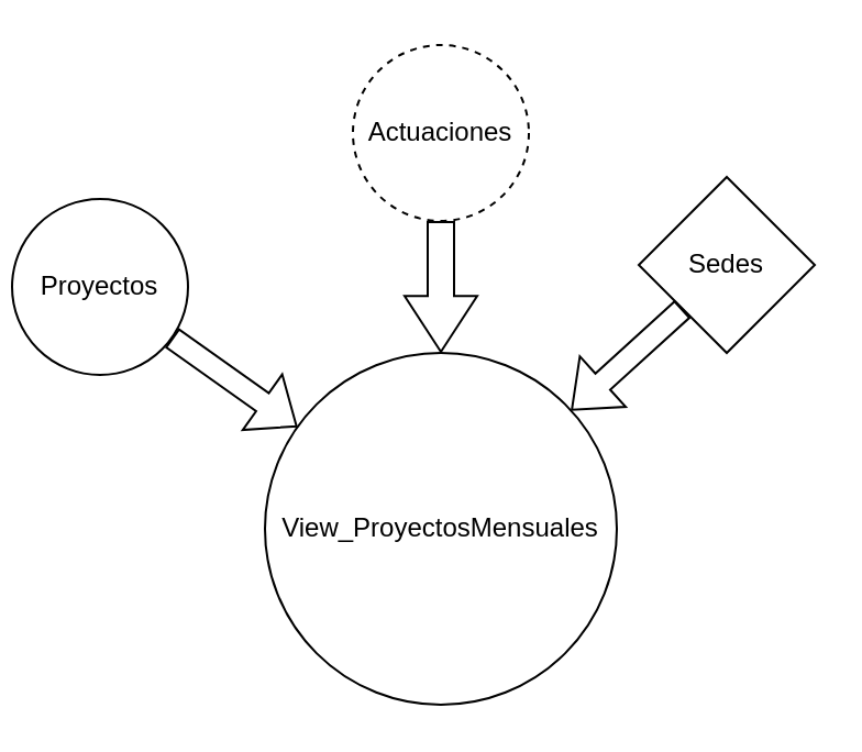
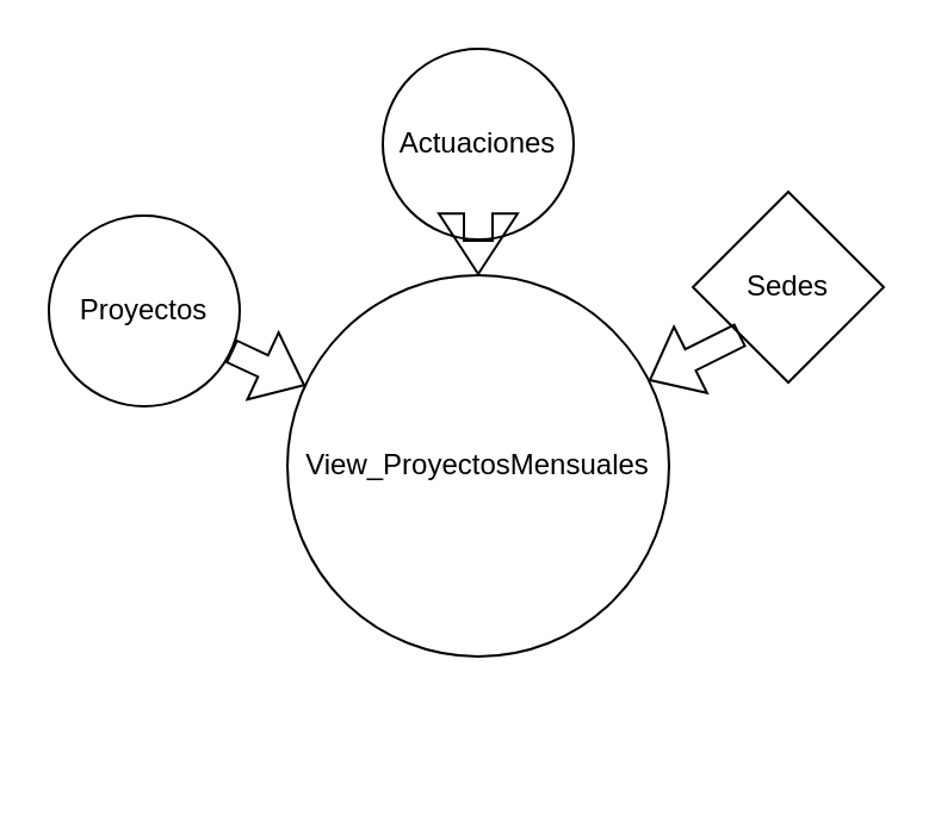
  <mxCell id="0" />
  <mxCell id="1" parent="0" />
- <mxCell id="2" value="View_ProyectosMensuales" style="ellipse;whiteSpace=wrap;html=1;aspect=fixed;" vertex="1" parent="1"><mxGeometry x="120" y="160" width="160" height="160" as="geometry" /></mxCell>
- <mxCell id="3" value="Proyectos" style="ellipse;whiteSpace=wrap;html=1;aspect=fixed;" vertex="1" parent="1"><mxGeometry x="5" y="90" width="80" height="80" as="geometry" /></mxCell>
- <mxCell id="4" value="Actuaciones" style="ellipse;whiteSpace=wrap;html=1;aspect=fixed;dashed=1;" vertex="1" parent="1"><mxGeometry x="160" y="20" width="80" height="80" as="geometry" /></mxCell>
+ <mxCell id="2" value="View_ProyectosMensuales" style="ellipse;whiteSpace=wrap;html=1;aspect=fixed;" vertex="1" parent="1"><mxGeometry x="120" y="115" width="160" height="160" as="geometry" /></mxCell>
+ <mxCell id="3" value="Proyectos" style="ellipse;whiteSpace=wrap;html=1;aspect=fixed;" vertex="1" parent="1"><mxGeometry x="20" y="90" width="80" height="80" as="geometry" /></mxCell>
+ <mxCell id="4" value="Actuaciones" style="ellipse;whiteSpace=wrap;html=1;aspect=fixed;" vertex="1" parent="1"><mxGeometry x="160" y="20" width="80" height="80" as="geometry" /></mxCell>
  <mxCell id="5" value="Sedes" style="rhombus;whiteSpace=wrap;html=1;aspect=fixed;" vertex="1" parent="1"><mxGeometry x="290" y="80" width="80" height="80" as="geometry" /></mxCell>
  <mxCell id="6" value="" style="shape=flexArrow;endArrow=classic;html=1;rounded=0;" edge="1" parent="1" source="3" target="2"><mxGeometry width="50" height="50" relative="1" as="geometry"><mxPoint x="0" y="210" as="sourcePoint" /><mxPoint x="100" y="190" as="targetPoint" /></mxGeometry></mxCell>
  <mxCell id="7" value="" style="shape=flexArrow;endArrow=classic;html=1;rounded=0;exitX=0.5;exitY=1;exitDx=0;exitDy=0;width=12;endSize=8.11;entryX=0.5;entryY=0;entryDx=0;entryDy=0;" edge="1" parent="1" source="4" target="2"><mxGeometry width="50" height="50" relative="1" as="geometry"><mxPoint x="220" y="120" as="sourcePoint" /><mxPoint x="200" y="150" as="targetPoint" /></mxGeometry></mxCell>
  <mxCell id="8" value="" style="shape=flexArrow;endArrow=classic;html=1;rounded=0;exitX=0;exitY=1;exitDx=0;exitDy=0;" edge="1" parent="1" source="5" target="2"><mxGeometry width="50" height="50" relative="1" as="geometry"><mxPoint x="300" y="220" as="sourcePoint" /><mxPoint x="350" y="170" as="targetPoint" /></mxGeometry></mxCell>
